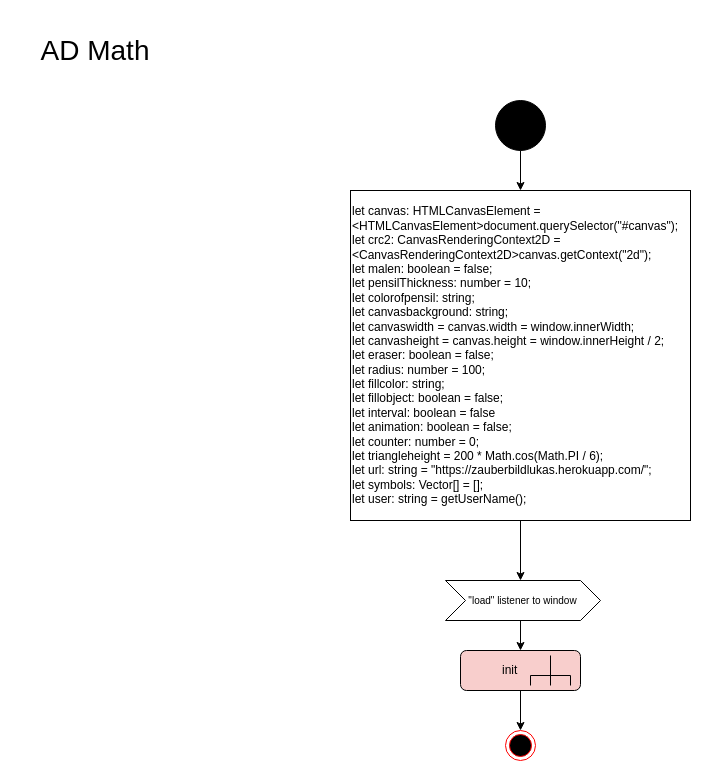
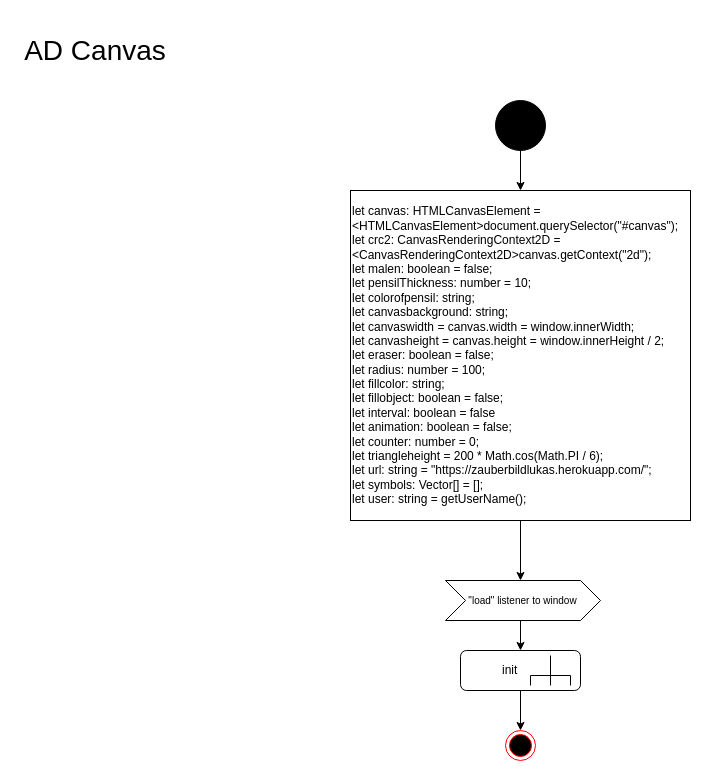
  <mxCell id="0" />
  <mxCell id="1" parent="0" />
- <mxCell id="2" value="&lt;font style=&quot;font-size: 28px&quot;&gt;AD Math&lt;/font&gt;" style="text;html=1;strokeColor=none;fillColor=none;align=center;verticalAlign=middle;whiteSpace=wrap;rounded=0;" vertex="1" parent="1"><mxGeometry x="20" y="20" width="150" height="60" as="geometry" /></mxCell>
+ <mxCell id="2" value="&lt;font style=&quot;font-size: 28px&quot;&gt;AD Canvas&lt;/font&gt;" style="text;html=1;strokeColor=none;fillColor=none;align=center;verticalAlign=middle;whiteSpace=wrap;rounded=0;" vertex="1" parent="1"><mxGeometry x="20" y="20" width="150" height="60" as="geometry" /></mxCell>
  <mxCell id="3" value="" style="ellipse;whiteSpace=wrap;html=1;aspect=fixed;fillColor=#000000;" vertex="1" parent="1"><mxGeometry x="495" y="100" width="50" height="50" as="geometry" /></mxCell>
  <mxCell id="4" value="" style="endArrow=classic;html=1;exitX=0.5;exitY=1;exitDx=0;exitDy=0;" edge="1" parent="1" source="3"><mxGeometry width="50" height="50" relative="1" as="geometry"><mxPoint x="530" y="490" as="sourcePoint" /><mxPoint x="520" y="190" as="targetPoint" /></mxGeometry></mxCell>
  <mxCell id="5" value="&lt;span&gt;let canvas: HTMLCanvasElement = &amp;lt;HTMLCanvasElement&amp;gt;document.querySelector(&quot;#canvas&quot;);&lt;/span&gt;&lt;br&gt;&lt;span&gt;let crc2: CanvasRenderingContext2D = &amp;lt;CanvasRenderingContext2D&amp;gt;canvas.getContext(&quot;2d&quot;);&lt;/span&gt;&lt;br&gt;&lt;span&gt;let malen: boolean = false;&lt;/span&gt;&lt;br&gt;&lt;span&gt;let pensilThickness: number = 10;&lt;/span&gt;&lt;br&gt;&lt;span&gt;let colorofpensil: string;&lt;/span&gt;&lt;br&gt;&lt;span&gt;let canvasbackground: string;&lt;/span&gt;&lt;br&gt;&lt;span&gt;let canvaswidth = canvas.width = window.innerWidth;&lt;/span&gt;&lt;br&gt;&lt;span&gt;let canvasheight = canvas.height = window.innerHeight / 2;&lt;/span&gt;&lt;br&gt;&lt;span&gt;let eraser: boolean = false;&lt;/span&gt;&lt;br&gt;&lt;span&gt;let radius: number = 100;&lt;/span&gt;&lt;br&gt;&lt;span&gt;let fillcolor: string;&lt;/span&gt;&lt;br&gt;&lt;span&gt;let fillobject: boolean = false;&lt;/span&gt;&lt;br&gt;&lt;span&gt;let interval: boolean = false&lt;/span&gt;&lt;br&gt;&lt;span&gt;let animation: boolean = false;&lt;/span&gt;&lt;br&gt;&lt;span&gt;let counter: number = 0;&lt;/span&gt;&lt;br&gt;&lt;span&gt;let triangleheight = 200 * Math.cos(Math.PI / 6);&lt;/span&gt;&lt;br&gt;&lt;span&gt;let url: string = &quot;https://zauberbildlukas.herokuapp.com/&quot;;&lt;/span&gt;&lt;br&gt;&lt;span&gt;let symbols: Vector[] = [];&lt;/span&gt;&lt;br&gt;&lt;div&gt;let user: string = getUserName();&lt;/div&gt;" style="rounded=0;whiteSpace=wrap;html=1;align=left;" vertex="1" parent="1"><mxGeometry x="350" y="190" width="340" height="330" as="geometry" /></mxCell>
  <mxCell id="6" value="" style="endArrow=classic;html=1;exitX=0.5;exitY=1;exitDx=0;exitDy=0;" edge="1" parent="1" source="5"><mxGeometry width="50" height="50" relative="1" as="geometry"><mxPoint x="480" y="410" as="sourcePoint" /><mxPoint x="520" y="580" as="targetPoint" /></mxGeometry></mxCell>
  <mxCell id="7" value="&lt;font style=&quot;font-size: 10px&quot;&gt;&quot;load&quot; listener to window&lt;/font&gt;" style="shape=step;perimeter=stepPerimeter;whiteSpace=wrap;html=1;fixedSize=1;fillColor=#ffffff;" vertex="1" parent="1"><mxGeometry x="445" y="580" width="155" height="40" as="geometry" /></mxCell>
  <mxCell id="8" value="" style="endArrow=classic;html=1;exitX=0.484;exitY=0.992;exitDx=0;exitDy=0;exitPerimeter=0;" edge="1" parent="1" source="7"><mxGeometry width="50" height="50" relative="1" as="geometry"><mxPoint x="520" y="630" as="sourcePoint" /><mxPoint x="520" y="650" as="targetPoint" /></mxGeometry></mxCell>
- <mxCell id="9" value="&lt;blockquote style=&quot;margin: 0 0 0 40px ; border: none ; padding: 0px&quot;&gt;init&amp;nbsp;&lt;/blockquote&gt;" style="rounded=1;whiteSpace=wrap;html=1;fillColor=#f8cecc;align=left;" vertex="1" parent="1"><mxGeometry x="460" y="650" width="120" height="40" as="geometry" /></mxCell>
+ <mxCell id="9" value="&lt;blockquote style=&quot;margin: 0 0 0 40px ; border: none ; padding: 0px&quot;&gt;init&amp;nbsp;&lt;/blockquote&gt;" style="rounded=1;whiteSpace=wrap;html=1;fillColor=#ffffff;align=left;" vertex="1" parent="1"><mxGeometry x="460" y="650" width="120" height="40" as="geometry" /></mxCell>
  <mxCell id="10" value="" style="endArrow=none;html=1;" edge="1" parent="1"><mxGeometry width="50" height="50" relative="1" as="geometry"><mxPoint x="530" y="675" as="sourcePoint" /><mxPoint x="570" y="675" as="targetPoint" /></mxGeometry></mxCell>
  <mxCell id="11" value="" style="endArrow=none;html=1;" edge="1" parent="1"><mxGeometry width="50" height="50" relative="1" as="geometry"><mxPoint x="530" y="685" as="sourcePoint" /><mxPoint x="530" y="675" as="targetPoint" /></mxGeometry></mxCell>
  <mxCell id="12" value="" style="endArrow=none;html=1;" edge="1" parent="1"><mxGeometry width="50" height="50" relative="1" as="geometry"><mxPoint x="570" y="675" as="sourcePoint" /><mxPoint x="570" y="685" as="targetPoint" /></mxGeometry></mxCell>
  <mxCell id="13" value="" style="endArrow=none;html=1;" edge="1" parent="1"><mxGeometry width="50" height="50" relative="1" as="geometry"><mxPoint x="550" y="685" as="sourcePoint" /><mxPoint x="550" y="655" as="targetPoint" /></mxGeometry></mxCell>
  <mxCell id="14" value="" style="endArrow=classic;html=1;exitX=0.5;exitY=1;exitDx=0;exitDy=0;" edge="1" parent="1" source="9"><mxGeometry width="50" height="50" relative="1" as="geometry"><mxPoint x="430" y="460" as="sourcePoint" /><mxPoint x="520" y="730" as="targetPoint" /></mxGeometry></mxCell>
  <mxCell id="15" value="" style="ellipse;html=1;shape=endState;fillColor=#000000;strokeColor=#ff0000;" vertex="1" parent="1"><mxGeometry x="505" y="730" width="30" height="30" as="geometry" /></mxCell>
